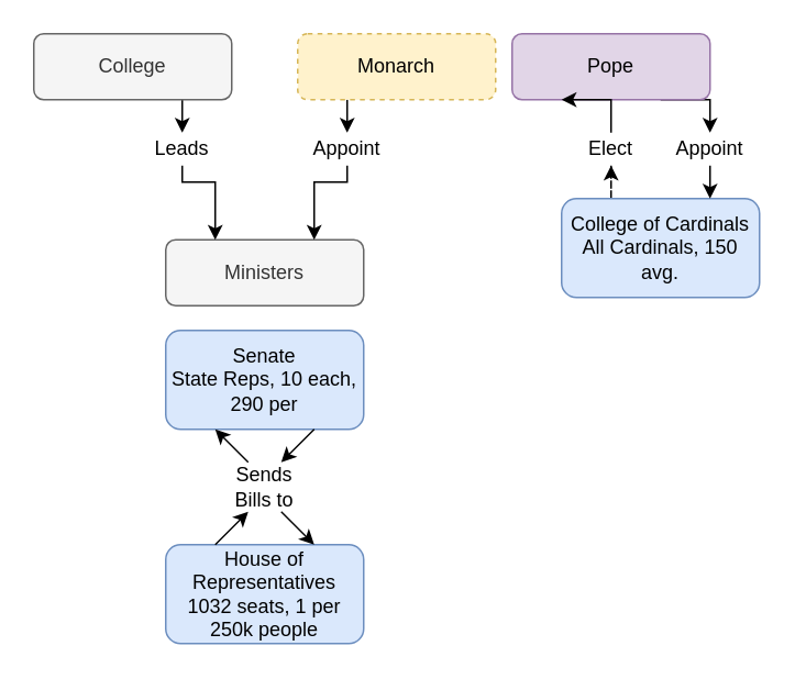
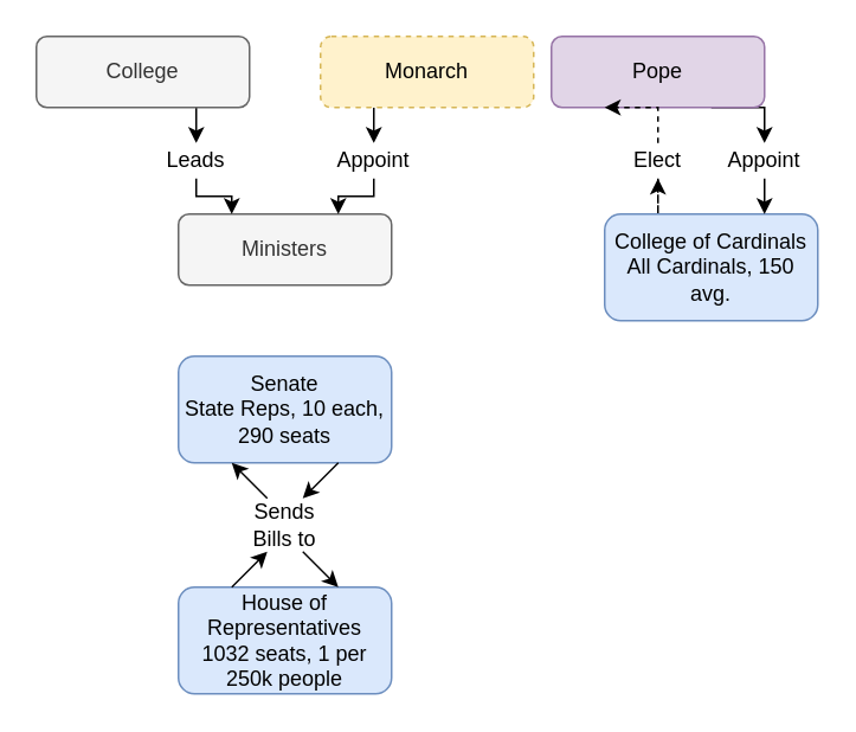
  <mxCell id="0" />
  <mxCell id="1" parent="0" />
  <mxCell id="2" style="edgeStyle=orthogonalEdgeStyle;rounded=0;orthogonalLoop=1;jettySize=auto;html=1;exitX=0.25;exitY=1;exitDx=0;exitDy=0;entryX=0.5;entryY=0;entryDx=0;entryDy=0;" edge="1" parent="1" source="3" target="23"><mxGeometry relative="1" as="geometry"><Array as="points"><mxPoint x="210" y="80" /></Array></mxGeometry></mxCell>
  <mxCell id="3" value="Monarch" style="rounded=1;whiteSpace=wrap;html=1;fillColor=#fff2cc;strokeColor=#d6b656;movable=1;resizable=1;rotatable=1;deletable=1;editable=1;connectable=1;dashed=1;" vertex="1" parent="1"><mxGeometry x="180" y="20" width="120" height="40" as="geometry" /></mxCell>
  <mxCell id="4" style="edgeStyle=orthogonalEdgeStyle;rounded=0;orthogonalLoop=1;jettySize=auto;html=1;exitX=0.75;exitY=1;exitDx=0;exitDy=0;entryX=0.5;entryY=0;entryDx=0;entryDy=0;" edge="1" parent="1" source="5" target="13"><mxGeometry relative="1" as="geometry" /></mxCell>
  <mxCell id="5" value="Pope" style="rounded=1;whiteSpace=wrap;html=1;fillColor=#e1d5e7;strokeColor=#9673a6;movable=1;resizable=1;rotatable=1;deletable=1;editable=1;connectable=1;" vertex="1" parent="1"><mxGeometry x="310" y="20" width="120" height="40" as="geometry" /></mxCell>
  <mxCell id="6" style="edgeStyle=orthogonalEdgeStyle;rounded=0;orthogonalLoop=1;jettySize=auto;html=1;exitX=0.75;exitY=1;exitDx=0;exitDy=0;" edge="1" parent="1" source="7" target="25"><mxGeometry relative="1" as="geometry"><Array as="points"><mxPoint x="110" y="70" /><mxPoint x="110" y="70" /></Array></mxGeometry></mxCell>
  <mxCell id="7" value="College" style="rounded=1;whiteSpace=wrap;html=1;fillColor=#f5f5f5;strokeColor=#666666;movable=1;resizable=1;rotatable=1;deletable=1;editable=1;connectable=1;fontColor=#333333;" vertex="1" parent="1"><mxGeometry x="20" y="20" width="120" height="40" as="geometry" /></mxCell>
  <mxCell id="8" style="edgeStyle=orthogonalEdgeStyle;rounded=0;orthogonalLoop=1;jettySize=auto;html=1;exitX=0.25;exitY=0;exitDx=0;exitDy=0;dashed=1;" edge="1" parent="1" source="9" target="15"><mxGeometry relative="1" as="geometry" /></mxCell>
  <mxCell id="9" value="College of Cardinals&lt;br&gt;All Cardinals, 150 avg." style="rounded=1;whiteSpace=wrap;html=1;fillColor=#dae8fc;strokeColor=#6c8ebf;movable=1;resizable=1;rotatable=1;deletable=1;editable=1;connectable=1;" vertex="1" parent="1"><mxGeometry x="340" y="120" width="120" height="60" as="geometry" /></mxCell>
- <mxCell id="10" value="Senate&lt;br&gt;State Reps, 10 each, 290 per" style="rounded=1;whiteSpace=wrap;html=1;fillColor=#dae8fc;strokeColor=#6c8ebf;movable=1;resizable=1;rotatable=1;deletable=1;editable=1;connectable=1;" vertex="1" parent="1"><mxGeometry x="100" y="200" width="120" height="60" as="geometry" /></mxCell>
+ <mxCell id="10" value="Senate&lt;br&gt;State Reps, 10 each, 290 seats" style="rounded=1;whiteSpace=wrap;html=1;fillColor=#dae8fc;strokeColor=#6c8ebf;movable=1;resizable=1;rotatable=1;deletable=1;editable=1;connectable=1;" vertex="1" parent="1"><mxGeometry x="100" y="200" width="120" height="60" as="geometry" /></mxCell>
  <mxCell id="11" value="House of Representatives&lt;br&gt;1032 seats, 1 per 250k people" style="rounded=1;whiteSpace=wrap;html=1;fillColor=#dae8fc;strokeColor=#6c8ebf;movable=1;resizable=1;rotatable=1;deletable=1;editable=1;connectable=1;" vertex="1" parent="1"><mxGeometry x="100" y="330" width="120" height="60" as="geometry" /></mxCell>
  <mxCell id="12" style="edgeStyle=orthogonalEdgeStyle;rounded=0;orthogonalLoop=1;jettySize=auto;html=1;exitX=0.5;exitY=1;exitDx=0;exitDy=0;entryX=0.75;entryY=0;entryDx=0;entryDy=0;" edge="1" parent="1" source="13" target="9"><mxGeometry relative="1" as="geometry" /></mxCell>
  <mxCell id="13" value="Appoint" style="text;html=1;strokeColor=none;fillColor=none;align=center;verticalAlign=middle;whiteSpace=wrap;rounded=0;" vertex="1" parent="1"><mxGeometry x="405" y="80" width="50" height="20" as="geometry" /></mxCell>
- <mxCell id="14" style="edgeStyle=orthogonalEdgeStyle;rounded=0;orthogonalLoop=1;jettySize=auto;html=1;entryX=0.25;entryY=1;entryDx=0;entryDy=0;" edge="1" parent="1" source="15" target="5"><mxGeometry relative="1" as="geometry" /></mxCell>
+ <mxCell id="14" style="edgeStyle=orthogonalEdgeStyle;rounded=0;orthogonalLoop=1;jettySize=auto;html=1;entryX=0.25;entryY=1;entryDx=0;entryDy=0;dashed=1;" edge="1" parent="1" source="15" target="5"><mxGeometry relative="1" as="geometry" /></mxCell>
  <mxCell id="15" value="Elect" style="text;html=1;strokeColor=none;fillColor=none;align=center;verticalAlign=middle;whiteSpace=wrap;rounded=0;" vertex="1" parent="1"><mxGeometry x="350" y="80" width="40" height="20" as="geometry" /></mxCell>
  <mxCell id="16" value="Sends Bills to" style="text;html=1;strokeColor=none;fillColor=none;align=center;verticalAlign=middle;whiteSpace=wrap;rounded=0;movable=1;resizable=1;rotatable=1;deletable=1;editable=1;connectable=1;" vertex="1" parent="1"><mxGeometry x="140" y="280" width="40" height="30" as="geometry" /></mxCell>
  <mxCell id="17" value="" style="endArrow=classic;html=1;rounded=0;exitX=0.75;exitY=1;exitDx=0;exitDy=0;entryX=0.75;entryY=0;entryDx=0;entryDy=0;" edge="1" parent="1" source="10" target="16"><mxGeometry width="50" height="50" relative="1" as="geometry"><mxPoint x="270" y="350" as="sourcePoint" /><mxPoint x="320" y="300" as="targetPoint" /></mxGeometry></mxCell>
  <mxCell id="18" value="" style="endArrow=classic;html=1;rounded=0;exitX=0.75;exitY=1;exitDx=0;exitDy=0;entryX=0.75;entryY=0;entryDx=0;entryDy=0;" edge="1" parent="1" source="16" target="11"><mxGeometry width="50" height="50" relative="1" as="geometry"><mxPoint x="230" y="310" as="sourcePoint" /><mxPoint x="200" y="340" as="targetPoint" /></mxGeometry></mxCell>
  <mxCell id="19" value="" style="endArrow=classic;html=1;rounded=0;exitX=0.25;exitY=0;exitDx=0;exitDy=0;entryX=0.25;entryY=1;entryDx=0;entryDy=0;" edge="1" parent="1" source="11" target="16"><mxGeometry width="50" height="50" relative="1" as="geometry"><mxPoint x="240" y="330" as="sourcePoint" /><mxPoint x="210" y="360" as="targetPoint" /></mxGeometry></mxCell>
  <mxCell id="20" value="" style="endArrow=classic;html=1;rounded=0;exitX=0.25;exitY=0;exitDx=0;exitDy=0;entryX=0.25;entryY=1;entryDx=0;entryDy=0;" edge="1" parent="1" source="16" target="10"><mxGeometry width="50" height="50" relative="1" as="geometry"><mxPoint x="250" y="320" as="sourcePoint" /><mxPoint x="220" y="350" as="targetPoint" /></mxGeometry></mxCell>
- <mxCell id="21" value="Ministers" style="rounded=1;whiteSpace=wrap;html=1;fillColor=#f5f5f5;strokeColor=#666666;movable=1;resizable=1;rotatable=1;deletable=1;editable=1;connectable=1;fontColor=#333333;" vertex="1" parent="1"><mxGeometry x="100" y="145" width="120" height="40" as="geometry" /></mxCell>
+ <mxCell id="21" value="Ministers" style="rounded=1;whiteSpace=wrap;html=1;fillColor=#f5f5f5;strokeColor=#666666;movable=1;resizable=1;rotatable=1;deletable=1;editable=1;connectable=1;fontColor=#333333;" vertex="1" parent="1"><mxGeometry x="100" y="120" width="120" height="40" as="geometry" /></mxCell>
  <mxCell id="22" style="edgeStyle=orthogonalEdgeStyle;rounded=0;orthogonalLoop=1;jettySize=auto;html=1;entryX=0.75;entryY=0;entryDx=0;entryDy=0;exitX=0.5;exitY=1;exitDx=0;exitDy=0;" edge="1" parent="1" source="23" target="21"><mxGeometry relative="1" as="geometry"><Array as="points"><mxPoint x="210" y="110" /><mxPoint x="190" y="110" /></Array></mxGeometry></mxCell>
  <mxCell id="23" value="Appoint" style="text;html=1;strokeColor=none;fillColor=none;align=center;verticalAlign=middle;whiteSpace=wrap;rounded=0;" vertex="1" parent="1"><mxGeometry x="180" y="80" width="60" height="20" as="geometry" /></mxCell>
  <mxCell id="24" style="edgeStyle=orthogonalEdgeStyle;rounded=0;orthogonalLoop=1;jettySize=auto;html=1;entryX=0.25;entryY=0;entryDx=0;entryDy=0;exitX=0.5;exitY=1;exitDx=0;exitDy=0;" edge="1" parent="1" source="25" target="21"><mxGeometry relative="1" as="geometry"><Array as="points"><mxPoint x="110" y="110" /><mxPoint x="130" y="110" /></Array></mxGeometry></mxCell>
  <mxCell id="25" value="Leads" style="text;html=1;strokeColor=none;fillColor=none;align=center;verticalAlign=middle;whiteSpace=wrap;rounded=0;" vertex="1" parent="1"><mxGeometry x="90" y="80" width="40" height="20" as="geometry" /></mxCell>
